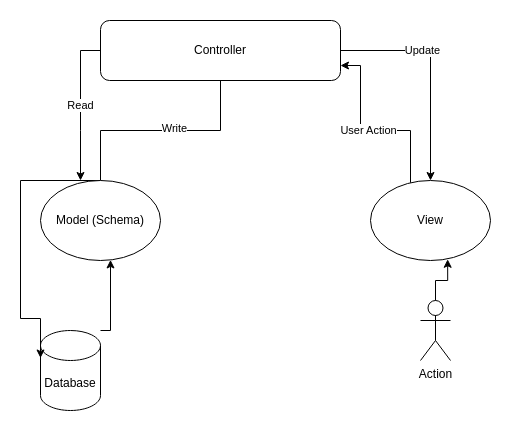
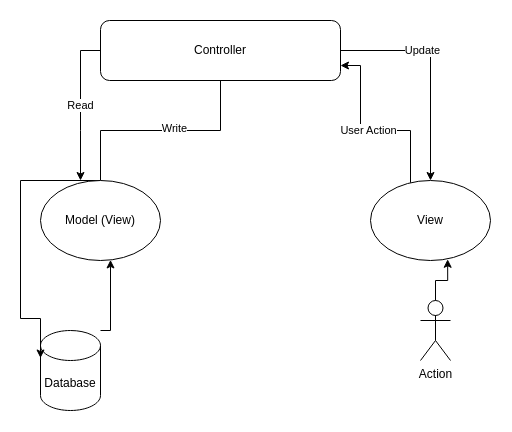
  <mxCell id="0" />
  <mxCell id="1" parent="0" />
  <mxCell id="2" style="edgeStyle=orthogonalEdgeStyle;rounded=0;orthogonalLoop=1;jettySize=auto;html=1;exitX=0.5;exitY=0.5;exitDx=0;exitDy=0;exitPerimeter=0;entryX=0.643;entryY=0.985;entryDx=0;entryDy=0;entryPerimeter=0;" edge="1" parent="1" source="3" target="11"><mxGeometry relative="1" as="geometry" /></mxCell>
  <mxCell id="3" value="Action" style="shape=umlActor;verticalLabelPosition=bottom;verticalAlign=top;html=1;outlineConnect=0;" vertex="1" parent="1"><mxGeometry x="420" y="300" width="30" height="60" as="geometry" /></mxCell>
  <mxCell id="4" style="edgeStyle=orthogonalEdgeStyle;rounded=0;orthogonalLoop=1;jettySize=auto;html=1;" edge="1" parent="1" source="5" target="9"><mxGeometry relative="1" as="geometry"><Array as="points"><mxPoint x="110" y="330" /><mxPoint x="110" y="240" /><mxPoint x="100" y="240" /></Array></mxGeometry></mxCell>
  <mxCell id="5" value="Database" style="shape=cylinder3;whiteSpace=wrap;html=1;boundedLbl=1;backgroundOutline=1;size=15;" vertex="1" parent="1"><mxGeometry x="40" y="330" width="60" height="80" as="geometry" /></mxCell>
  <mxCell id="6" style="edgeStyle=orthogonalEdgeStyle;rounded=0;orthogonalLoop=1;jettySize=auto;html=1;entryX=0;entryY=0;entryDx=0;entryDy=27.5;entryPerimeter=0;" edge="1" parent="1" source="9" target="5"><mxGeometry relative="1" as="geometry"><Array as="points"><mxPoint x="20" y="180" /><mxPoint x="20" y="318" /></Array></mxGeometry></mxCell>
  <mxCell id="7" style="edgeStyle=orthogonalEdgeStyle;rounded=0;orthogonalLoop=1;jettySize=auto;html=1;endArrow=none;" edge="1" parent="1" source="9" target="15"><mxGeometry relative="1" as="geometry" /></mxCell>
  <mxCell id="8" value="Write&lt;br&gt;" style="edgeLabel;html=1;align=center;verticalAlign=middle;resizable=0;points=[];" vertex="1" connectable="0" parent="7"><mxGeometry x="0.116" y="3" relative="1" as="geometry"><mxPoint as="offset" /></mxGeometry></mxCell>
- <mxCell id="9" value="Model (Schema)" style="ellipse;whiteSpace=wrap;html=1;" vertex="1" parent="1"><mxGeometry x="40" y="180" width="120" height="80" as="geometry" /></mxCell>
+ <mxCell id="9" value="Model (View)" style="ellipse;whiteSpace=wrap;html=1;" vertex="1" parent="1"><mxGeometry x="40" y="180" width="120" height="80" as="geometry" /></mxCell>
  <mxCell id="10" value="User Action&lt;br&gt;" style="edgeStyle=orthogonalEdgeStyle;rounded=0;orthogonalLoop=1;jettySize=auto;html=1;entryX=1;entryY=0.75;entryDx=0;entryDy=0;" edge="1" parent="1" source="11" target="15"><mxGeometry relative="1" as="geometry"><Array as="points"><mxPoint x="410" y="130" /><mxPoint x="360" y="130" /><mxPoint x="360" y="65" /></Array></mxGeometry></mxCell>
  <mxCell id="11" value="View" style="ellipse;whiteSpace=wrap;html=1;" vertex="1" parent="1"><mxGeometry x="370" y="180" width="120" height="80" as="geometry" /></mxCell>
  <mxCell id="12" value="Read" style="edgeStyle=orthogonalEdgeStyle;rounded=0;orthogonalLoop=1;jettySize=auto;html=1;" edge="1" parent="1" source="15"><mxGeometry relative="1" as="geometry"><mxPoint x="80" y="180" as="targetPoint" /></mxGeometry></mxCell>
  <mxCell id="13" style="edgeStyle=orthogonalEdgeStyle;rounded=0;orthogonalLoop=1;jettySize=auto;html=1;" edge="1" parent="1" source="15" target="11"><mxGeometry relative="1" as="geometry" /></mxCell>
  <mxCell id="14" value="Update" style="edgeLabel;html=1;align=center;verticalAlign=middle;resizable=0;points=[];" vertex="1" connectable="0" parent="13"><mxGeometry x="-0.266" y="1" relative="1" as="geometry"><mxPoint as="offset" /></mxGeometry></mxCell>
  <mxCell id="15" value="Controller" style="rounded=1;whiteSpace=wrap;html=1;" vertex="1" parent="1"><mxGeometry x="100" y="20" width="240" height="60" as="geometry" /></mxCell>
